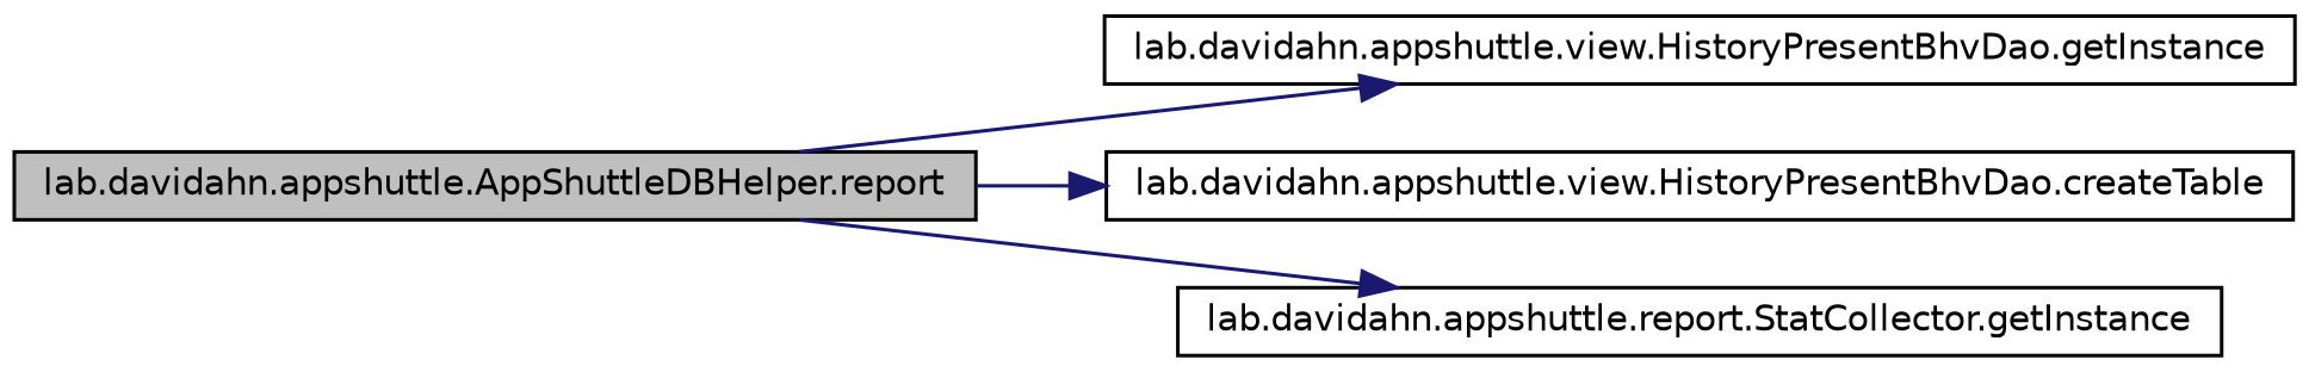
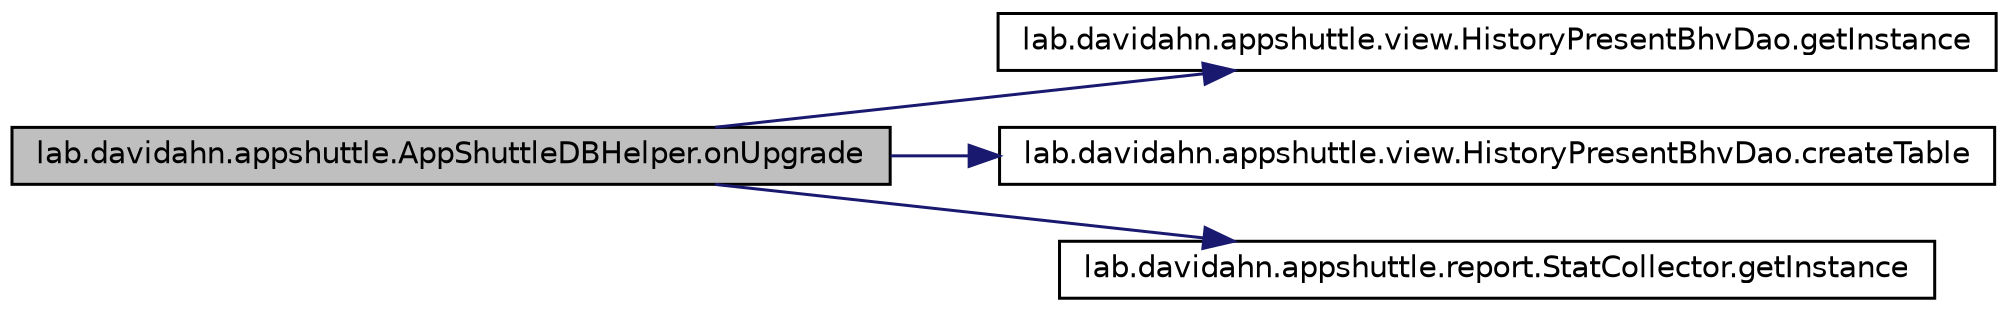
  digraph {
    rankdir=LR
    node [color=black fillcolor=white fontname=Helvetica fontsize=10 shape=record style=filled]
    edge [color=midnightblue fontname=Helvetica fontsize=10 labelfontname=Helvetica labelfontsize=10 style=solid]
-   n1 [fillcolor=grey75 fontcolor=black height=0.2 label="lab.davidahn.appshuttle.AppShuttleDBHelper.report" width=0.4]
+   n1 [fillcolor=grey75 fontcolor=black height=0.2 label="lab.davidahn.appshuttle.AppShuttleDBHelper.onUpgrade" width=0.4]
    n2 [height=0.2 label="lab.davidahn.appshuttle.view.HistoryPresentBhvDao.getInstance" width=0.4]
    n3 [height=0.2 label="lab.davidahn.appshuttle.view.HistoryPresentBhvDao.createTable" width=0.4]
    n4 [height=0.2 label="lab.davidahn.appshuttle.report.StatCollector.getInstance" width=0.4]
    n1 -> n2
    n1 -> n3
    n1 -> n4
  }
